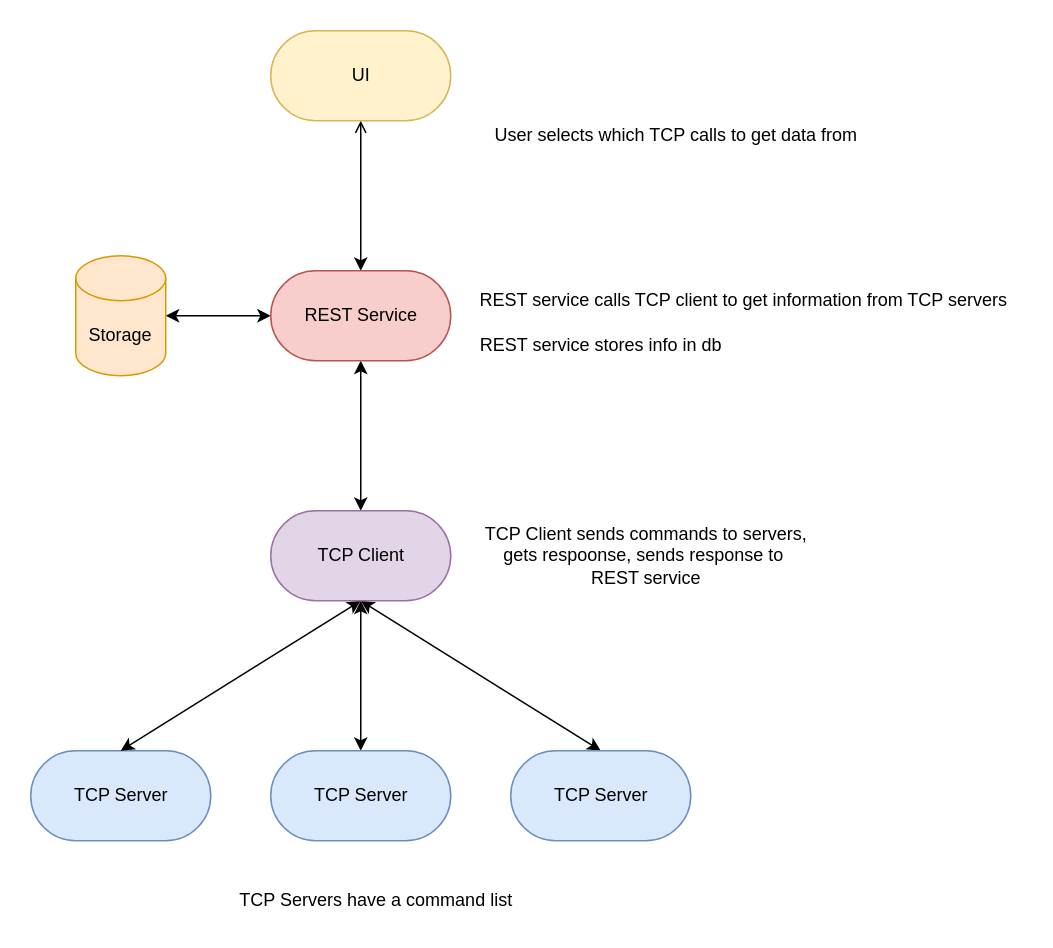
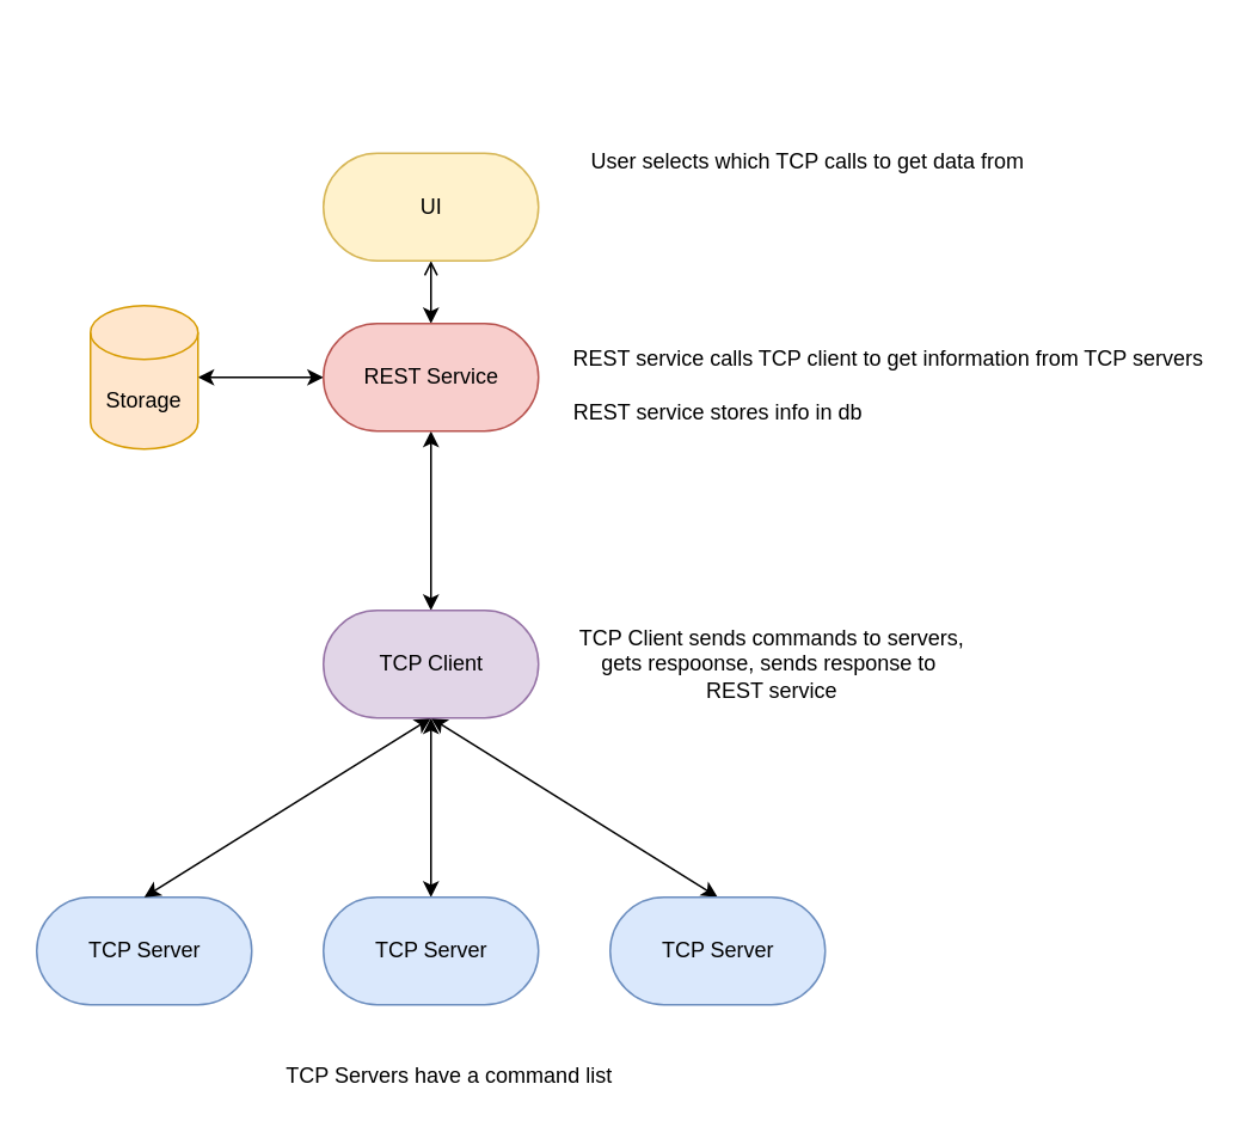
  <mxCell id="0" />
  <mxCell id="1" parent="0" />
  <mxCell id="2" value="TCP Server" style="html=1;dashed=0;whitespace=wrap;shape=mxgraph.dfd.start;fillColor=#dae8fc;strokeColor=#6c8ebf;" vertex="1" parent="1"><mxGeometry x="20" y="500" width="120" height="60" as="geometry" /></mxCell>
  <mxCell id="3" style="edgeStyle=none;rounded=0;orthogonalLoop=1;jettySize=auto;html=1;exitX=0.5;exitY=0.5;exitDx=0;exitDy=-30;exitPerimeter=0;startArrow=classic;startFill=1;" edge="1" parent="1" source="4"><mxGeometry relative="1" as="geometry"><mxPoint x="240" y="400" as="targetPoint" /></mxGeometry></mxCell>
  <mxCell id="4" value="TCP Server" style="html=1;dashed=0;whitespace=wrap;shape=mxgraph.dfd.start;fillColor=#dae8fc;strokeColor=#6c8ebf;" vertex="1" parent="1"><mxGeometry x="180" y="500" width="120" height="60" as="geometry" /></mxCell>
  <mxCell id="5" style="edgeStyle=none;rounded=0;orthogonalLoop=1;jettySize=auto;html=1;exitX=0.5;exitY=0.5;exitDx=0;exitDy=-30;exitPerimeter=0;entryX=0.5;entryY=0.5;entryDx=0;entryDy=30;entryPerimeter=0;startArrow=classic;startFill=1;" edge="1" parent="1" source="6" target="9"><mxGeometry relative="1" as="geometry" /></mxCell>
  <mxCell id="6" value="TCP Server" style="html=1;dashed=0;whitespace=wrap;shape=mxgraph.dfd.start;fillColor=#dae8fc;strokeColor=#6c8ebf;" vertex="1" parent="1"><mxGeometry x="340" y="500" width="120" height="60" as="geometry" /></mxCell>
  <mxCell id="7" style="orthogonalLoop=1;jettySize=auto;html=1;entryX=0.5;entryY=0.5;entryDx=0;entryDy=-30;entryPerimeter=0;rounded=0;startArrow=classic;startFill=1;" edge="1" parent="1" target="2"><mxGeometry relative="1" as="geometry"><mxPoint x="240" y="400" as="sourcePoint" /></mxGeometry></mxCell>
  <mxCell id="8" style="edgeStyle=none;rounded=0;orthogonalLoop=1;jettySize=auto;html=1;exitX=0.5;exitY=0.5;exitDx=0;exitDy=-30;exitPerimeter=0;entryX=0.5;entryY=0.5;entryDx=0;entryDy=30;entryPerimeter=0;startArrow=classic;startFill=1;" edge="1" parent="1" source="9" target="12"><mxGeometry relative="1" as="geometry" /></mxCell>
  <mxCell id="9" value="TCP Client" style="html=1;dashed=0;whitespace=wrap;shape=mxgraph.dfd.start;fillColor=#e1d5e7;strokeColor=#9673a6;" vertex="1" parent="1"><mxGeometry x="180" y="340" width="120" height="60" as="geometry" /></mxCell>
  <mxCell id="10" style="edgeStyle=none;rounded=0;orthogonalLoop=1;jettySize=auto;html=1;exitX=0.5;exitY=0.5;exitDx=0;exitDy=-30;exitPerimeter=0;entryX=0.5;entryY=0.5;entryDx=0;entryDy=30;entryPerimeter=0;startArrow=classic;startFill=1;endArrow=open;" edge="1" parent="1" source="12" target="13"><mxGeometry relative="1" as="geometry" /></mxCell>
  <mxCell id="11" style="edgeStyle=none;rounded=0;orthogonalLoop=1;jettySize=auto;html=1;exitX=0;exitY=0.5;exitDx=0;exitDy=0;exitPerimeter=0;startArrow=classic;startFill=1;" edge="1" parent="1" source="12" target="18"><mxGeometry relative="1" as="geometry" /></mxCell>
  <mxCell id="12" value="REST Service" style="html=1;dashed=0;whitespace=wrap;shape=mxgraph.dfd.start;fillColor=#f8cecc;strokeColor=#b85450;" vertex="1" parent="1"><mxGeometry x="180" y="180" width="120" height="60" as="geometry" /></mxCell>
- <mxCell id="13" value="UI" style="html=1;dashed=0;whitespace=wrap;shape=mxgraph.dfd.start;fillColor=#fff2cc;strokeColor=#d6b656;" vertex="1" parent="1"><mxGeometry x="180" y="20" width="120" height="60" as="geometry" /></mxCell>
+ <mxCell id="13" value="UI" style="html=1;dashed=0;whitespace=wrap;shape=mxgraph.dfd.start;fillColor=#fff2cc;strokeColor=#d6b656;" vertex="1" parent="1"><mxGeometry x="180" y="85" width="120" height="60" as="geometry" /></mxCell>
  <mxCell id="14" value="TCP Servers have a command list" style="text;html=1;align=center;verticalAlign=middle;resizable=0;points=[];autosize=1;" vertex="1" parent="1"><mxGeometry x="150" y="590" width="200" height="20" as="geometry" /></mxCell>
  <mxCell id="15" value="TCP Client sends commands to servers, &lt;br&gt;gets respoonse, sends response to&amp;nbsp;&lt;br&gt;REST service" style="text;html=1;align=center;verticalAlign=middle;resizable=0;points=[];autosize=1;" vertex="1" parent="1"><mxGeometry x="315" y="345" width="230" height="50" as="geometry" /></mxCell>
  <mxCell id="16" value="REST service calls TCP client to get information from TCP servers" style="text;html=1;align=center;verticalAlign=middle;resizable=0;points=[];autosize=1;" vertex="1" parent="1"><mxGeometry x="310" y="190" width="370" height="20" as="geometry" /></mxCell>
  <mxCell id="17" value="User selects which TCP calls to get data from" style="text;html=1;align=center;verticalAlign=middle;resizable=0;points=[];autosize=1;" vertex="1" parent="1"><mxGeometry x="315" y="80" width="270" height="20" as="geometry" /></mxCell>
  <mxCell id="18" value="Storage" style="shape=cylinder3;whiteSpace=wrap;html=1;boundedLbl=1;backgroundOutline=1;size=15;fillColor=#ffe6cc;strokeColor=#d79b00;" vertex="1" parent="1"><mxGeometry x="50" y="170" width="60" height="80" as="geometry" /></mxCell>
  <mxCell id="19" value="REST service stores info in db" style="text;html=1;align=center;verticalAlign=middle;resizable=0;points=[];autosize=1;" vertex="1" parent="1"><mxGeometry x="310" y="220" width="180" height="20" as="geometry" /></mxCell>
